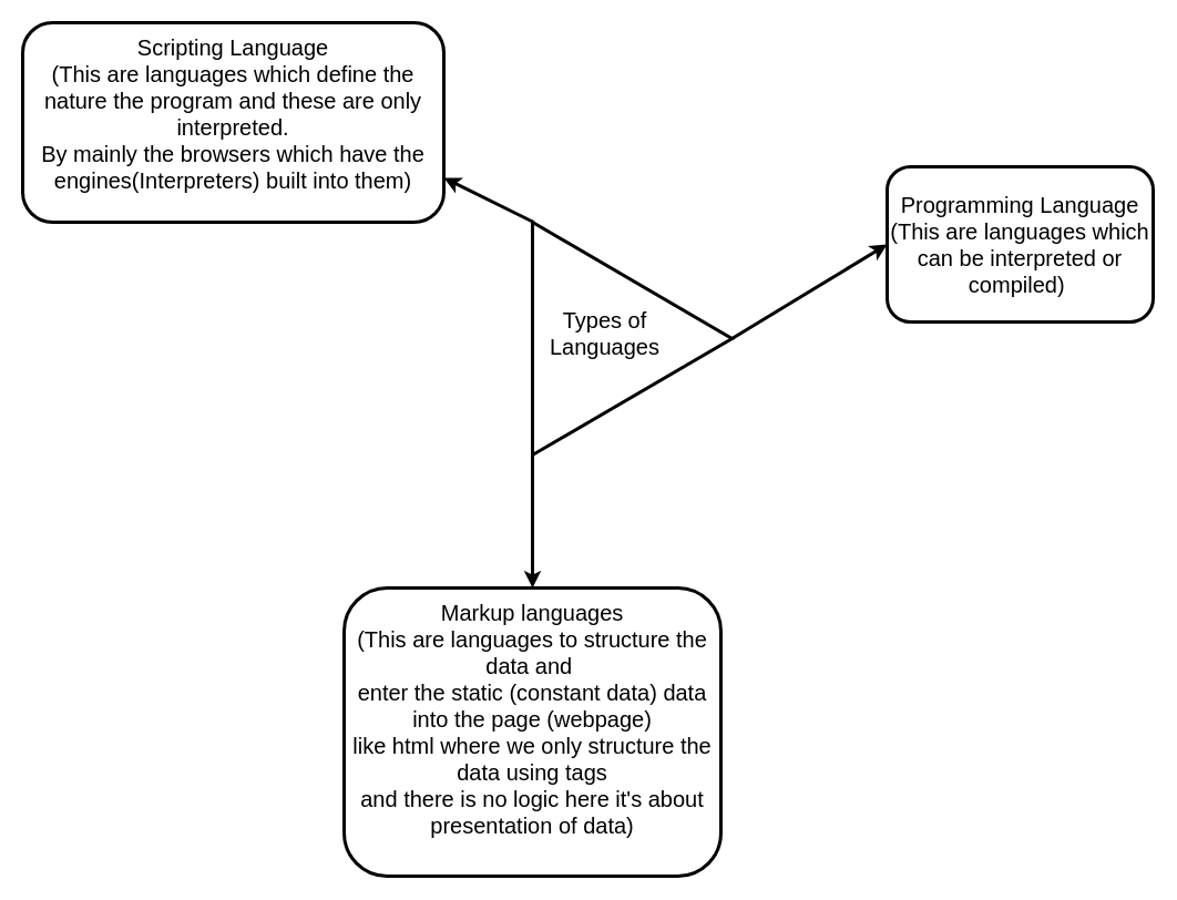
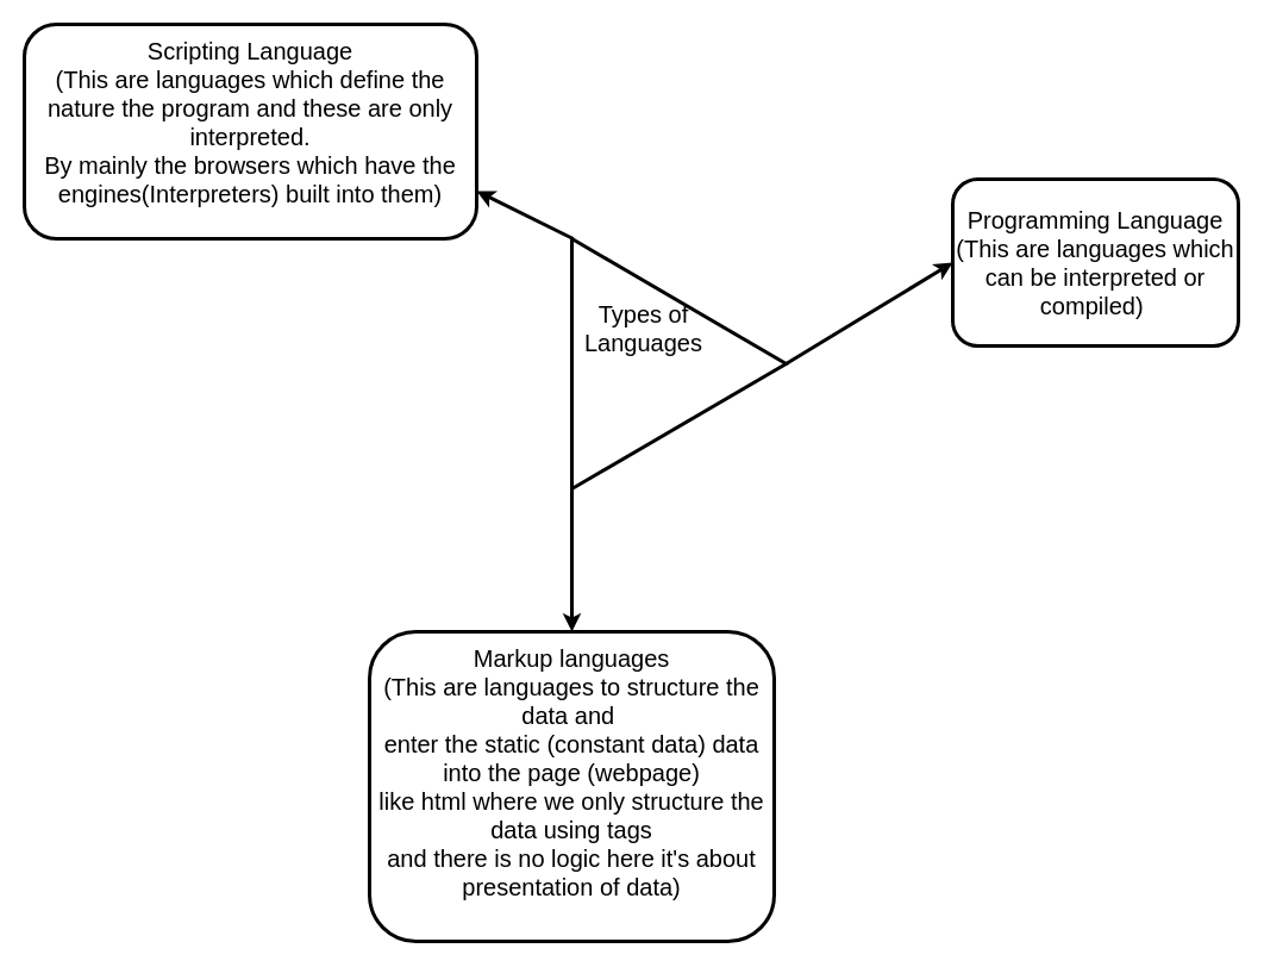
  <mxCell id="0" />
  <mxCell id="1" parent="0" />
  <mxCell id="2" value="" style="endArrow=classic;html=1;exitX=0.006;exitY=0;exitDx=0;exitDy=0;exitPerimeter=0;strokeWidth=3;" parent="1" source="5" edge="1"><mxGeometry width="50" height="50" relative="1" as="geometry"><mxPoint x="410" y="200" as="sourcePoint" /><mxPoint x="400" y="160" as="targetPoint" /></mxGeometry></mxCell>
  <mxCell id="3" value="" style="endArrow=classic;html=1;exitX=1;exitY=0.5;exitDx=0;exitDy=0;entryX=0;entryY=0.5;entryDx=0;entryDy=0;strokeWidth=3;" parent="1" source="5" target="7" edge="1"><mxGeometry width="50" height="50" relative="1" as="geometry"><mxPoint x="640.4" y="271.04" as="sourcePoint" /><mxPoint x="690" y="180" as="targetPoint" /></mxGeometry></mxCell>
  <mxCell id="4" value="" style="endArrow=classic;html=1;exitX=0;exitY=0.986;exitDx=0;exitDy=0;exitPerimeter=0;entryX=0.5;entryY=0;entryDx=0;entryDy=0;strokeWidth=3;" parent="1" source="5" target="9" edge="1"><mxGeometry width="50" height="50" relative="1" as="geometry"><mxPoint x="468.767" y="336.148" as="sourcePoint" /><mxPoint x="537" y="450" as="targetPoint" /></mxGeometry></mxCell>
  <mxCell id="5" value="" style="triangle;whiteSpace=wrap;html=1;rotation=0;strokeWidth=3;" parent="1" vertex="1"><mxGeometry x="480" y="200" width="180" height="210" as="geometry" /></mxCell>
- <mxCell id="6" value="&lt;font style=&quot;font-size: 20px&quot;&gt;Types of Languages&lt;/font&gt;" style="text;html=1;strokeColor=none;fillColor=none;align=center;verticalAlign=middle;whiteSpace=wrap;rounded=0;" parent="1" vertex="1"><mxGeometry x="493" y="280" width="105" height="40" as="geometry" /></mxCell>
+ <mxCell id="6" value="&lt;font style=&quot;font-size: 20px&quot;&gt;Types of Languages&lt;/font&gt;" style="text;html=1;strokeColor=none;fillColor=none;align=center;verticalAlign=middle;whiteSpace=wrap;rounded=0;" parent="1" vertex="1"><mxGeometry x="488" y="255" width="105" height="40" as="geometry" /></mxCell>
  <mxCell id="7" value="&lt;div style=&quot;font-size: 20px&quot;&gt;&lt;font style=&quot;font-size: 20px&quot;&gt;Programming Language&lt;/font&gt;&lt;/div&gt;&lt;div style=&quot;font-size: 20px&quot;&gt;&lt;font style=&quot;font-size: 20px&quot;&gt;(This are languages which can be interpreted or compiled)&amp;nbsp;&lt;/font&gt;&lt;/div&gt;" style="rounded=1;whiteSpace=wrap;html=1;strokeWidth=3;" parent="1" vertex="1"><mxGeometry x="800" y="150" width="240" height="140" as="geometry" /></mxCell>
  <mxCell id="8" value="&lt;div&gt;&lt;font style=&quot;font-size: 20px&quot;&gt;Scripting &lt;/font&gt;&lt;font style=&quot;font-size: 20px&quot;&gt;Language&lt;/font&gt;&lt;/div&gt;&lt;div style=&quot;font-size: 20px&quot;&gt;&lt;font style=&quot;font-size: 20px&quot;&gt;(This are languages which define the nature the program and these are only interpreted.&lt;/font&gt;&lt;/div&gt;&lt;div style=&quot;font-size: 20px&quot;&gt;By mainly the browsers which have the engines(Interpreters) built into them)&lt;/div&gt;&lt;div&gt;&lt;br&gt;&lt;/div&gt;" style="rounded=1;whiteSpace=wrap;html=1;strokeWidth=3;" parent="1" vertex="1"><mxGeometry x="20" y="20" width="380" height="180" as="geometry" /></mxCell>
  <mxCell id="9" value="&lt;div style=&quot;font-size: 20px&quot;&gt;&lt;font style=&quot;font-size: 20px&quot;&gt;Markup languages&lt;/font&gt;&lt;/div&gt;&lt;div style=&quot;font-size: 20px&quot;&gt;&lt;span&gt;&lt;/span&gt;(This are languages to structure the data and&amp;nbsp;&lt;/div&gt;&lt;div style=&quot;font-size: 20px&quot;&gt;&lt;font style=&quot;font-size: 20px&quot;&gt; enter the static (constant data) data into the page (webpage)&lt;/font&gt;&lt;/div&gt;&lt;div style=&quot;font-size: 20px&quot;&gt;&lt;span&gt; &lt;/span&gt;like html where we only structure the data using tags&lt;/div&gt;&lt;div style=&quot;font-size: 20px&quot;&gt;&lt;font style=&quot;font-size: 20px&quot;&gt; and there is no logic here it's about presentation of data)&lt;/font&gt;&lt;/div&gt;&lt;div style=&quot;font-size: 20px&quot;&gt;&lt;br&gt;&lt;/div&gt;" style="rounded=1;whiteSpace=wrap;html=1;strokeWidth=3;" parent="1" vertex="1"><mxGeometry x="310" y="530" width="340" height="260" as="geometry" /></mxCell>
